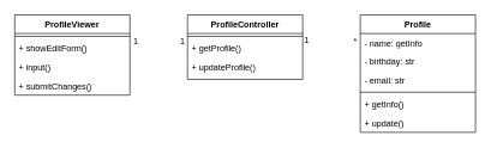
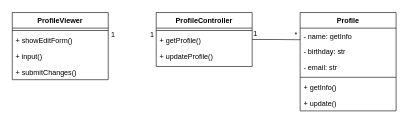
  <mxCell id="0" />
  <mxCell id="1" parent="0" />
  <mxCell id="2" value="ProfileViewer" style="swimlane;fontStyle=1;align=center;verticalAlign=top;childLayout=stackLayout;horizontal=1;startSize=26;horizontalStack=0;resizeParent=1;resizeLast=0;collapsible=1;marginBottom=0;rounded=0;shadow=0;strokeWidth=1;" parent="1" vertex="1"><mxGeometry x="20" y="20" width="160" height="112" as="geometry"><mxRectangle x="230" y="140" width="160" height="26" as="alternateBounds" /></mxGeometry></mxCell>
  <mxCell id="3" value="" style="line;html=1;strokeWidth=1;align=left;verticalAlign=middle;spacingTop=-1;spacingLeft=3;spacingRight=3;rotatable=0;labelPosition=right;points=[];portConstraint=eastwest;" parent="2" vertex="1"><mxGeometry y="26" width="160" height="8" as="geometry" /></mxCell>
  <mxCell id="4" value="+ showEditForm()" style="text;align=left;verticalAlign=top;spacingLeft=4;spacingRight=4;overflow=hidden;rotatable=0;points=[[0,0.5],[1,0.5]];portConstraint=eastwest;" parent="2" vertex="1"><mxGeometry y="34" width="160" height="26" as="geometry" /></mxCell>
  <mxCell id="5" value="+ input()" style="text;align=left;verticalAlign=top;spacingLeft=4;spacingRight=4;overflow=hidden;rotatable=0;points=[[0,0.5],[1,0.5]];portConstraint=eastwest;" vertex="1" parent="2"><mxGeometry y="60" width="160" height="26" as="geometry" /></mxCell>
  <mxCell id="6" value="+ submitChanges()" style="text;align=left;verticalAlign=top;spacingLeft=4;spacingRight=4;overflow=hidden;rotatable=0;points=[[0,0.5],[1,0.5]];portConstraint=eastwest;" vertex="1" parent="2"><mxGeometry y="86" width="160" height="26" as="geometry" /></mxCell>
  <mxCell id="7" value="ProfileController" style="swimlane;fontStyle=1;align=center;verticalAlign=top;childLayout=stackLayout;horizontal=1;startSize=26;horizontalStack=0;resizeParent=1;resizeLast=0;collapsible=1;marginBottom=0;rounded=0;shadow=0;strokeWidth=1;" vertex="1" parent="1"><mxGeometry x="260" y="20" width="160" height="90" as="geometry"><mxRectangle x="230" y="140" width="160" height="26" as="alternateBounds" /></mxGeometry></mxCell>
  <mxCell id="8" value="" style="line;html=1;strokeWidth=1;align=left;verticalAlign=middle;spacingTop=-1;spacingLeft=3;spacingRight=3;rotatable=0;labelPosition=right;points=[];portConstraint=eastwest;" vertex="1" parent="7"><mxGeometry y="26" width="160" height="8" as="geometry" /></mxCell>
  <mxCell id="9" value="+ getProfile()" style="text;align=left;verticalAlign=top;spacingLeft=4;spacingRight=4;overflow=hidden;rotatable=0;points=[[0,0.5],[1,0.5]];portConstraint=eastwest;" vertex="1" parent="7"><mxGeometry y="34" width="160" height="26" as="geometry" /></mxCell>
  <mxCell id="10" value="+ updateProfile()" style="text;align=left;verticalAlign=top;spacingLeft=4;spacingRight=4;overflow=hidden;rotatable=0;points=[[0,0.5],[1,0.5]];portConstraint=eastwest;" vertex="1" parent="7"><mxGeometry y="60" width="160" height="26" as="geometry" /></mxCell>
  <mxCell id="11" value="Profile" style="swimlane;fontStyle=1;align=center;verticalAlign=top;childLayout=stackLayout;horizontal=1;startSize=26;horizontalStack=0;resizeParent=1;resizeParentMax=0;resizeLast=0;collapsible=1;marginBottom=0;whiteSpace=wrap;html=1;" vertex="1" parent="1"><mxGeometry x="500" y="20" width="160" height="164" as="geometry" /></mxCell>
  <mxCell id="12" value="- name: getInfo" style="text;strokeColor=none;fillColor=none;align=left;verticalAlign=top;spacingLeft=4;spacingRight=4;overflow=hidden;rotatable=0;points=[[0,0.5],[1,0.5]];portConstraint=eastwest;whiteSpace=wrap;html=1;" vertex="1" parent="11"><mxGeometry y="26" width="160" height="26" as="geometry" /></mxCell>
  <mxCell id="13" value="- birthday: str" style="text;strokeColor=none;fillColor=none;align=left;verticalAlign=top;spacingLeft=4;spacingRight=4;overflow=hidden;rotatable=0;points=[[0,0.5],[1,0.5]];portConstraint=eastwest;whiteSpace=wrap;html=1;" vertex="1" parent="11"><mxGeometry y="52" width="160" height="26" as="geometry" /></mxCell>
  <mxCell id="14" value="- email: str" style="text;strokeColor=none;fillColor=none;align=left;verticalAlign=top;spacingLeft=4;spacingRight=4;overflow=hidden;rotatable=0;points=[[0,0.5],[1,0.5]];portConstraint=eastwest;whiteSpace=wrap;html=1;" vertex="1" parent="11"><mxGeometry y="78" width="160" height="26" as="geometry" /></mxCell>
  <mxCell id="15" value="" style="line;strokeWidth=1;fillColor=none;align=left;verticalAlign=middle;spacingTop=-1;spacingLeft=3;spacingRight=3;rotatable=0;labelPosition=right;points=[];portConstraint=eastwest;strokeColor=inherit;" vertex="1" parent="11"><mxGeometry y="104" width="160" height="8" as="geometry" /></mxCell>
  <mxCell id="16" value="+ getInfo()" style="text;strokeColor=none;fillColor=none;align=left;verticalAlign=top;spacingLeft=4;spacingRight=4;overflow=hidden;rotatable=0;points=[[0,0.5],[1,0.5]];portConstraint=eastwest;whiteSpace=wrap;html=1;" vertex="1" parent="11"><mxGeometry y="112" width="160" height="26" as="geometry" /></mxCell>
  <mxCell id="17" value="+ update()" style="text;strokeColor=none;fillColor=none;align=left;verticalAlign=top;spacingLeft=4;spacingRight=4;overflow=hidden;rotatable=0;points=[[0,0.5],[1,0.5]];portConstraint=eastwest;whiteSpace=wrap;html=1;" vertex="1" parent="11"><mxGeometry y="138" width="160" height="26" as="geometry" /></mxCell>
+ <mxCell id="18" style="edgeStyle=orthogonalEdgeStyle;rounded=0;orthogonalLoop=1;jettySize=auto;html=1;exitX=1;exitY=0.5;exitDx=0;exitDy=0;entryX=0.002;entryY=0.745;entryDx=0;entryDy=0;entryPerimeter=0;endArrow=none;startFill=0;" edge="1" parent="1" source="7" target="12"><mxGeometry relative="1" as="geometry"><mxPoint x="500" y="66" as="targetPoint" /><Array as="points"><mxPoint x="460" y="65" /></Array></mxGeometry></mxCell>
  <mxCell id="19" value="1" style="text;html=1;align=center;verticalAlign=middle;resizable=0;points=[];autosize=1;strokeColor=none;fillColor=none;" vertex="1" parent="1"><mxGeometry x="173" y="42" width="30" height="30" as="geometry" /></mxCell>
  <mxCell id="20" value="1" style="text;html=1;align=center;verticalAlign=middle;resizable=0;points=[];autosize=1;strokeColor=none;fillColor=none;" vertex="1" parent="1"><mxGeometry x="238" y="42" width="30" height="30" as="geometry" /></mxCell>
  <mxCell id="21" value="1" style="text;html=1;align=center;verticalAlign=middle;resizable=0;points=[];autosize=1;strokeColor=none;fillColor=none;" vertex="1" parent="1"><mxGeometry x="410" y="41" width="30" height="30" as="geometry" /></mxCell>
  <mxCell id="22" value="*" style="text;html=1;align=center;verticalAlign=middle;resizable=0;points=[];autosize=1;strokeColor=none;fillColor=none;" vertex="1" parent="1"><mxGeometry x="478" y="42" width="30" height="30" as="geometry" /></mxCell>
